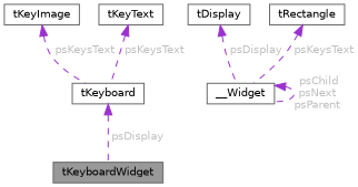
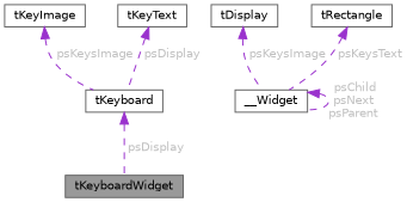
  digraph {
    node [color=gray40 fillcolor=white fontname=Helvetica fontsize=10 shape=box style=filled]
    edge [color=darkorchid3 dir=back fontcolor=grey fontname=Helvetica fontsize=10 labelfontname=Helvetica labelfontsize=10 style=dashed]
    n1 [fillcolor=grey60 fontcolor=black height=0.2 label=tKeyboardWidget width=0.4]
    n2 [height=0.2 label=__Widget width=0.4]
    n3 [height=0.2 label=tDisplay width=0.4]
    n4 [height=0.2 label=tRectangle width=0.4]
    n5 [height=0.2 label=tKeyboard width=0.4]
    n6 [height=0.2 label=tKeyImage width=0.4]
    n7 [height=0.2 label=tKeyText width=0.4]
    n2 -> n2 [label=" psChild\npsNext\npsParent"]
-   n3 -> n2 [label=" psDisplay"]
+   n3 -> n2 [label=" psKeysImage"]
    n4 -> n2 [label=" psKeysText"]
    n5 -> n1 [label=" psDisplay"]
-   n6 -> n5 [label=" psKeysText"]
-   n7 -> n5 [label=" psKeysText"]
+   n6 -> n5 [label=" psKeysImage"]
+   n7 -> n5 [label=" psDisplay"]
  }
